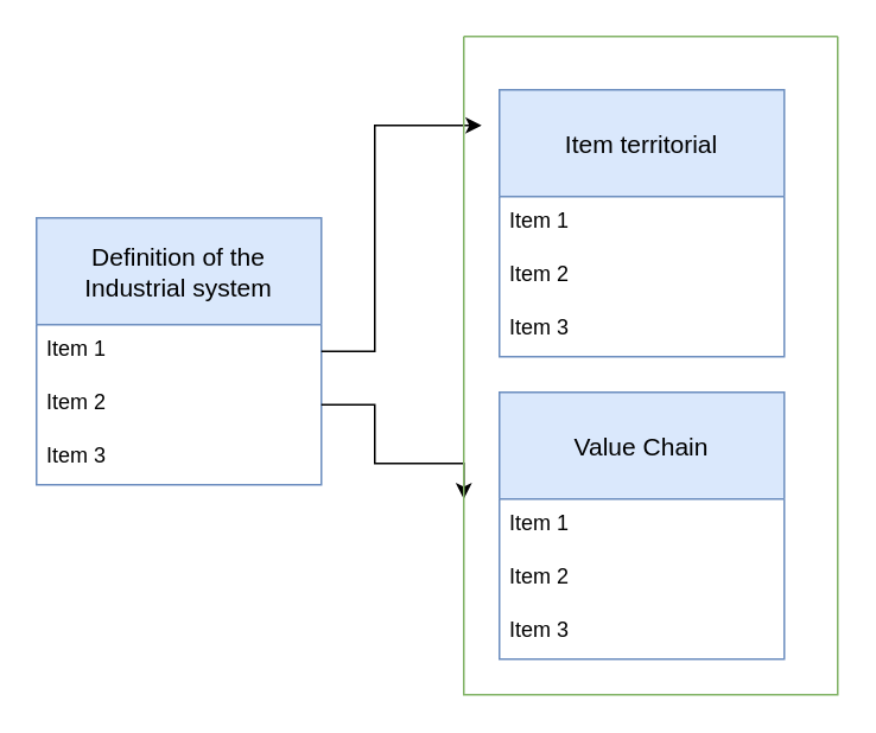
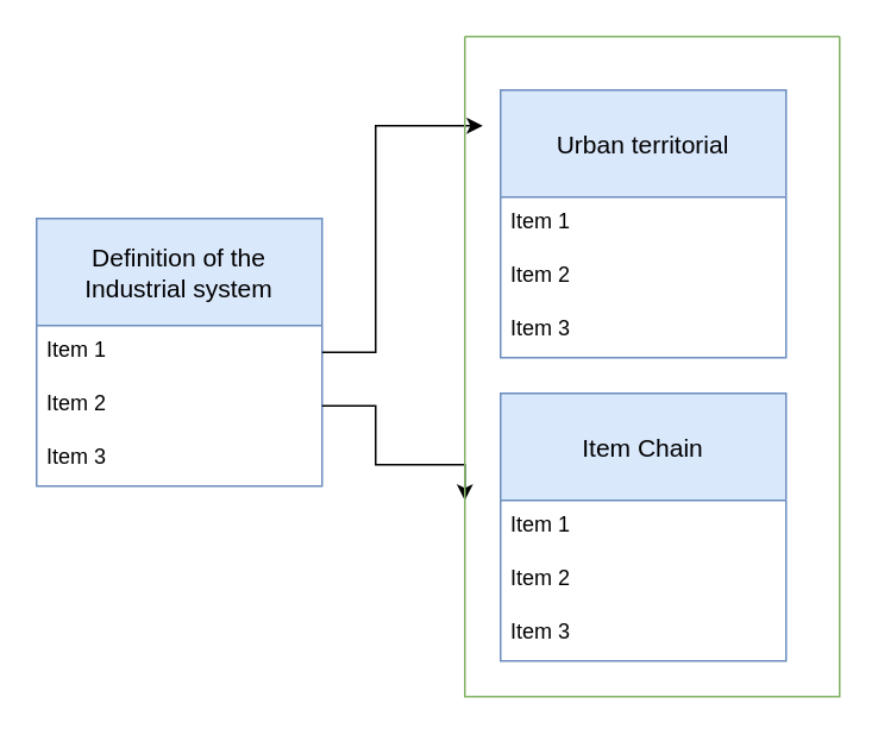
  <mxCell id="0" />
  <mxCell id="1" parent="0" />
  <mxCell id="2" value="Definition of the &#10;Industrial system" style="swimlane;fontStyle=0;childLayout=stackLayout;horizontal=1;startSize=60;horizontalStack=0;resizeParent=1;resizeParentMax=0;resizeLast=0;collapsible=1;marginBottom=0;align=center;fontSize=14;fillColor=#dae8fc;strokeColor=#6c8ebf;" vertex="1" parent="1"><mxGeometry x="20" y="122" width="160" height="150" as="geometry" /></mxCell>
  <mxCell id="3" value="Item 1" style="text;strokeColor=none;fillColor=none;spacingLeft=4;spacingRight=4;overflow=hidden;rotatable=0;points=[[0,0.5],[1,0.5]];portConstraint=eastwest;fontSize=12;" vertex="1" parent="2"><mxGeometry y="60" width="160" height="30" as="geometry" /></mxCell>
  <mxCell id="4" value="Item 2" style="text;strokeColor=none;fillColor=none;spacingLeft=4;spacingRight=4;overflow=hidden;rotatable=0;points=[[0,0.5],[1,0.5]];portConstraint=eastwest;fontSize=12;" vertex="1" parent="2"><mxGeometry y="90" width="160" height="30" as="geometry" /></mxCell>
  <mxCell id="5" value="Item 3" style="text;strokeColor=none;fillColor=none;spacingLeft=4;spacingRight=4;overflow=hidden;rotatable=0;points=[[0,0.5],[1,0.5]];portConstraint=eastwest;fontSize=12;" vertex="1" parent="2"><mxGeometry y="120" width="160" height="30" as="geometry" /></mxCell>
- <mxCell id="6" value="Item territorial" style="swimlane;fontStyle=0;childLayout=stackLayout;horizontal=1;startSize=60;horizontalStack=0;resizeParent=1;resizeParentMax=0;resizeLast=0;collapsible=1;marginBottom=0;align=center;fontSize=14;fillColor=#dae8fc;strokeColor=#6c8ebf;" vertex="1" parent="1"><mxGeometry x="280" y="50" width="160" height="150" as="geometry" /></mxCell>
+ <mxCell id="6" value="Urban territorial" style="swimlane;fontStyle=0;childLayout=stackLayout;horizontal=1;startSize=60;horizontalStack=0;resizeParent=1;resizeParentMax=0;resizeLast=0;collapsible=1;marginBottom=0;align=center;fontSize=14;fillColor=#dae8fc;strokeColor=#6c8ebf;" vertex="1" parent="1"><mxGeometry x="280" y="50" width="160" height="150" as="geometry" /></mxCell>
  <mxCell id="7" value="Item 1" style="text;strokeColor=none;fillColor=none;spacingLeft=4;spacingRight=4;overflow=hidden;rotatable=0;points=[[0,0.5],[1,0.5]];portConstraint=eastwest;fontSize=12;" vertex="1" parent="6"><mxGeometry y="60" width="160" height="30" as="geometry" /></mxCell>
  <mxCell id="8" value="Item 2" style="text;strokeColor=none;fillColor=none;spacingLeft=4;spacingRight=4;overflow=hidden;rotatable=0;points=[[0,0.5],[1,0.5]];portConstraint=eastwest;fontSize=12;" vertex="1" parent="6"><mxGeometry y="90" width="160" height="30" as="geometry" /></mxCell>
  <mxCell id="9" value="Item 3" style="text;strokeColor=none;fillColor=none;spacingLeft=4;spacingRight=4;overflow=hidden;rotatable=0;points=[[0,0.5],[1,0.5]];portConstraint=eastwest;fontSize=12;" vertex="1" parent="6"><mxGeometry y="120" width="160" height="30" as="geometry" /></mxCell>
- <mxCell id="10" value="Value Chain" style="swimlane;fontStyle=0;childLayout=stackLayout;horizontal=1;startSize=60;horizontalStack=0;resizeParent=1;resizeParentMax=0;resizeLast=0;collapsible=1;marginBottom=0;align=center;fontSize=14;fillColor=#dae8fc;strokeColor=#6c8ebf;" vertex="1" parent="1"><mxGeometry x="280" y="220" width="160" height="150" as="geometry" /></mxCell>
+ <mxCell id="10" value="Item Chain" style="swimlane;fontStyle=0;childLayout=stackLayout;horizontal=1;startSize=60;horizontalStack=0;resizeParent=1;resizeParentMax=0;resizeLast=0;collapsible=1;marginBottom=0;align=center;fontSize=14;fillColor=#dae8fc;strokeColor=#6c8ebf;" vertex="1" parent="1"><mxGeometry x="280" y="220" width="160" height="150" as="geometry" /></mxCell>
  <mxCell id="11" value="Item 1" style="text;strokeColor=none;fillColor=none;spacingLeft=4;spacingRight=4;overflow=hidden;rotatable=0;points=[[0,0.5],[1,0.5]];portConstraint=eastwest;fontSize=12;" vertex="1" parent="10"><mxGeometry y="60" width="160" height="30" as="geometry" /></mxCell>
  <mxCell id="12" value="Item 2" style="text;strokeColor=none;fillColor=none;spacingLeft=4;spacingRight=4;overflow=hidden;rotatable=0;points=[[0,0.5],[1,0.5]];portConstraint=eastwest;fontSize=12;" vertex="1" parent="10"><mxGeometry y="90" width="160" height="30" as="geometry" /></mxCell>
  <mxCell id="13" value="Item 3" style="text;strokeColor=none;fillColor=none;spacingLeft=4;spacingRight=4;overflow=hidden;rotatable=0;points=[[0,0.5],[1,0.5]];portConstraint=eastwest;fontSize=12;" vertex="1" parent="10"><mxGeometry y="120" width="160" height="30" as="geometry" /></mxCell>
  <mxCell id="14" style="edgeStyle=orthogonalEdgeStyle;rounded=0;orthogonalLoop=1;jettySize=auto;html=1;exitX=1;exitY=0.5;exitDx=0;exitDy=0;" edge="1" parent="1" source="3"><mxGeometry relative="1" as="geometry"><mxPoint x="270" y="70" as="targetPoint" /><Array as="points"><mxPoint x="210" y="197" /></Array></mxGeometry></mxCell>
  <mxCell id="15" style="edgeStyle=orthogonalEdgeStyle;rounded=0;orthogonalLoop=1;jettySize=auto;html=1;exitX=1;exitY=0.5;exitDx=0;exitDy=0;" edge="1" parent="1" source="4"><mxGeometry relative="1" as="geometry"><mxPoint x="260" y="280" as="targetPoint" /><Array as="points"><mxPoint x="210" y="227" /><mxPoint x="210" y="260" /><mxPoint x="260" y="260" /></Array></mxGeometry></mxCell>
  <mxCell id="16" value="" style="swimlane;startSize=0;fillColor=#d5e8d4;strokeColor=#82b366;" vertex="1" parent="1"><mxGeometry x="260" y="20" width="210" height="370" as="geometry"><mxRectangle x="290" y="40" width="50" height="40" as="alternateBounds" /></mxGeometry></mxCell>
